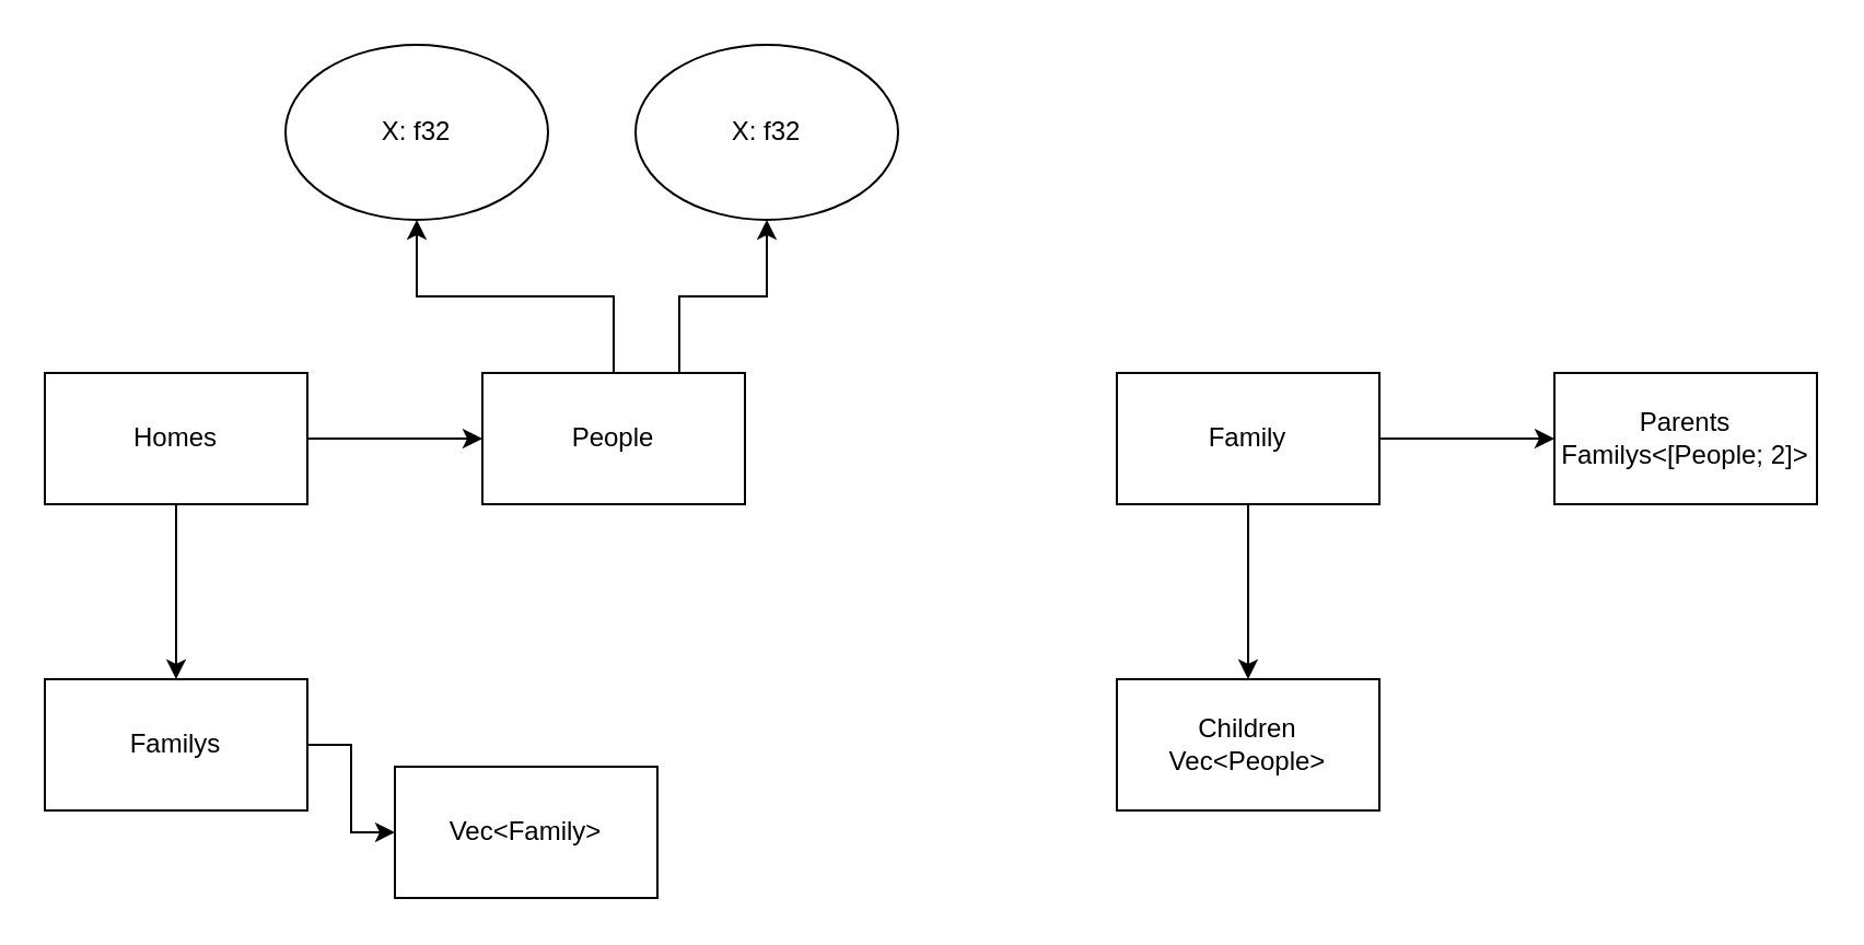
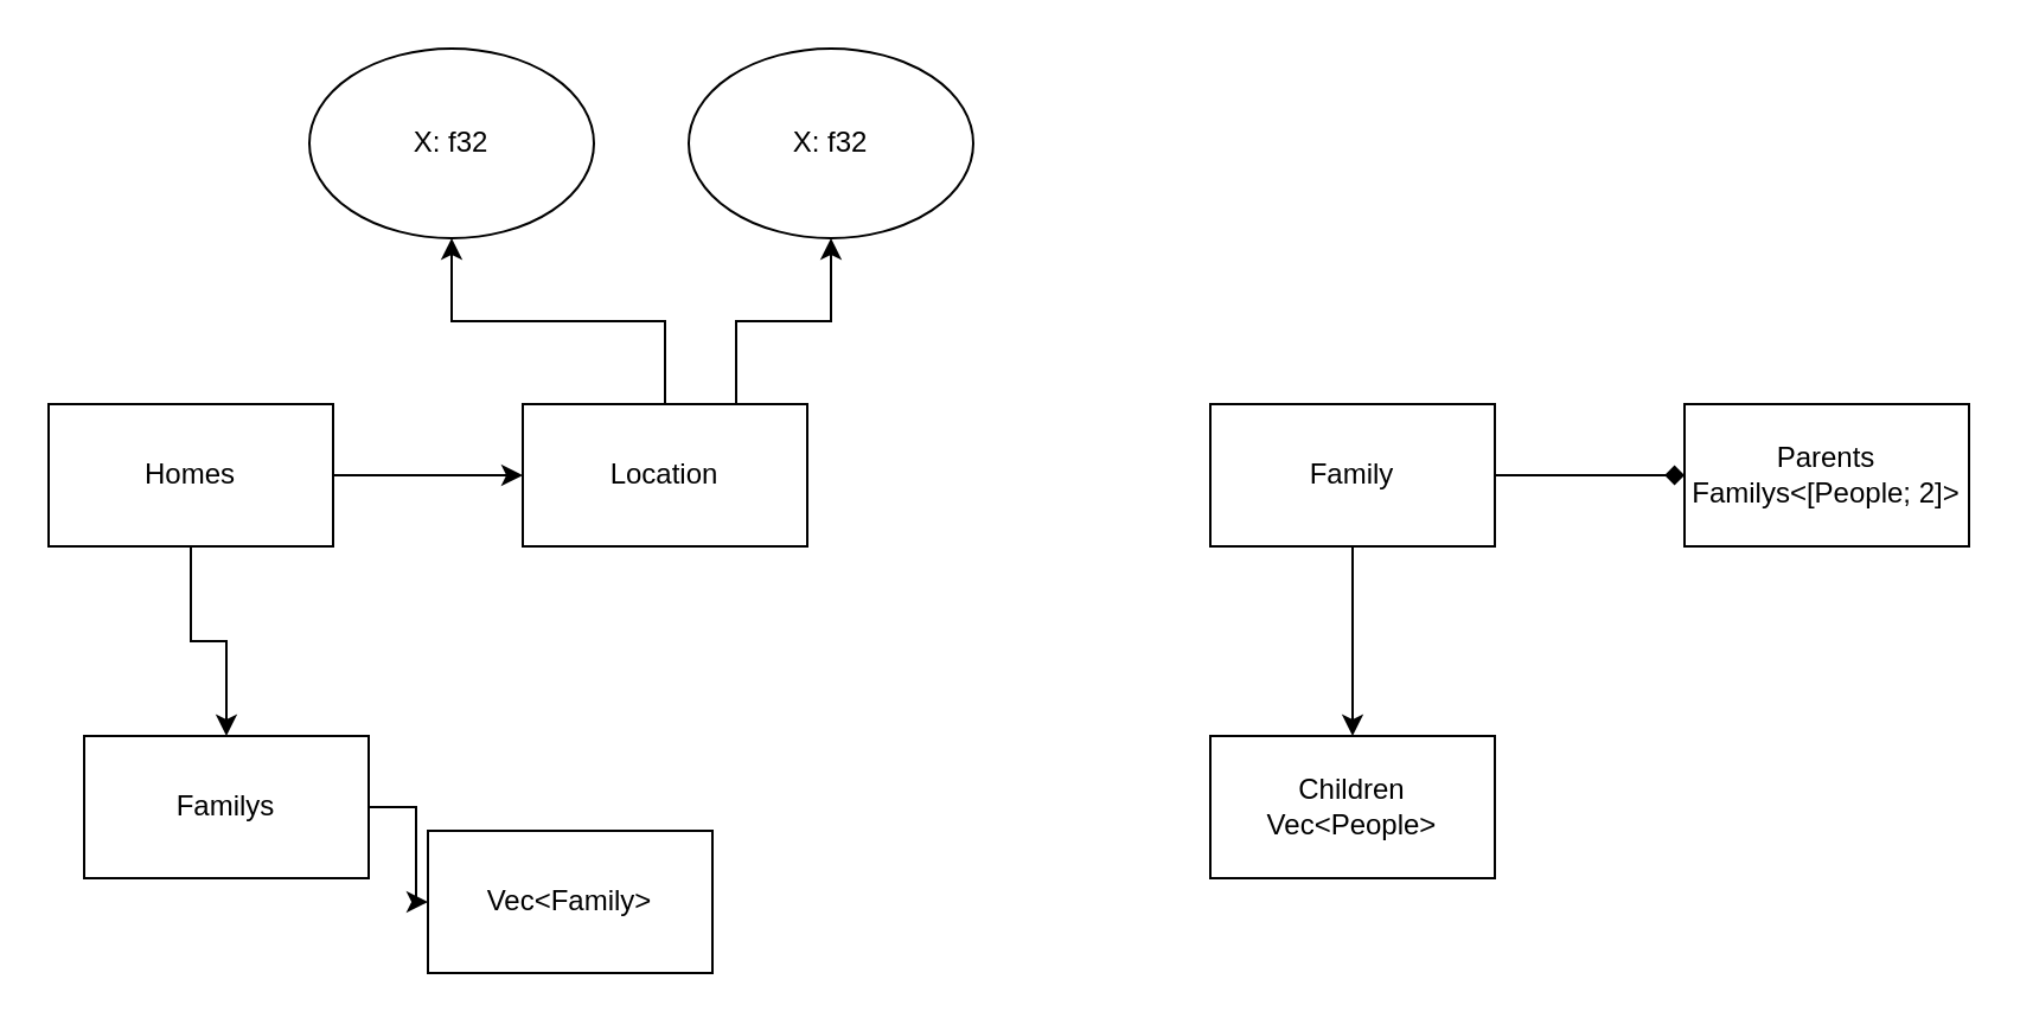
  <mxCell id="0" />
  <mxCell id="1" parent="0" />
  <mxCell id="2" value="" style="edgeStyle=orthogonalEdgeStyle;rounded=0;orthogonalLoop=1;jettySize=auto;html=1;" edge="1" parent="1" source="4" target="7"><mxGeometry relative="1" as="geometry" /></mxCell>
  <mxCell id="3" value="" style="edgeStyle=orthogonalEdgeStyle;rounded=0;orthogonalLoop=1;jettySize=auto;html=1;" edge="1" parent="1" source="4" target="11"><mxGeometry relative="1" as="geometry" /></mxCell>
  <mxCell id="4" value="Homes" style="rounded=0;whiteSpace=wrap;html=1;" vertex="1" parent="1"><mxGeometry x="20" y="170" width="120" height="60" as="geometry" /></mxCell>
  <mxCell id="5" value="" style="edgeStyle=orthogonalEdgeStyle;rounded=0;orthogonalLoop=1;jettySize=auto;html=1;" edge="1" parent="1" source="7" target="8"><mxGeometry relative="1" as="geometry" /></mxCell>
  <mxCell id="6" style="edgeStyle=orthogonalEdgeStyle;rounded=0;orthogonalLoop=1;jettySize=auto;html=1;exitX=0.75;exitY=0;exitDx=0;exitDy=0;entryX=0.5;entryY=1;entryDx=0;entryDy=0;" edge="1" parent="1" source="7" target="9"><mxGeometry relative="1" as="geometry" /></mxCell>
- <mxCell id="7" value="People" style="whiteSpace=wrap;html=1;rounded=0;" vertex="1" parent="1"><mxGeometry x="220" y="170" width="120" height="60" as="geometry" /></mxCell>
+ <mxCell id="7" value="Location" style="whiteSpace=wrap;html=1;rounded=0;" vertex="1" parent="1"><mxGeometry x="220" y="170" width="120" height="60" as="geometry" /></mxCell>
  <mxCell id="8" value="X: f32" style="ellipse;whiteSpace=wrap;html=1;rounded=0;" vertex="1" parent="1"><mxGeometry x="130" y="20" width="120" height="80" as="geometry" /></mxCell>
  <mxCell id="9" value="X: f32" style="ellipse;whiteSpace=wrap;html=1;rounded=0;" vertex="1" parent="1"><mxGeometry x="290" y="20" width="120" height="80" as="geometry" /></mxCell>
  <mxCell id="10" value="" style="edgeStyle=orthogonalEdgeStyle;rounded=0;orthogonalLoop=1;jettySize=auto;html=1;" edge="1" parent="1" source="11" target="12"><mxGeometry relative="1" as="geometry" /></mxCell>
- <mxCell id="11" value="Familys" style="whiteSpace=wrap;html=1;rounded=0;" vertex="1" parent="1"><mxGeometry x="20" y="310" width="120" height="60" as="geometry" /></mxCell>
+ <mxCell id="11" value="Familys" style="whiteSpace=wrap;html=1;rounded=0;" vertex="1" parent="1"><mxGeometry x="35" y="310" width="120" height="60" as="geometry" /></mxCell>
  <mxCell id="12" value="Vec&amp;lt;Family&amp;gt;" style="whiteSpace=wrap;html=1;rounded=0;" vertex="1" parent="1"><mxGeometry x="180" y="350" width="120" height="60" as="geometry" /></mxCell>
- <mxCell id="13" value="" style="edgeStyle=orthogonalEdgeStyle;rounded=0;orthogonalLoop=1;jettySize=auto;html=1;" edge="1" parent="1" source="15" target="16"><mxGeometry relative="1" as="geometry" /></mxCell>
+ <mxCell id="13" value="" style="edgeStyle=orthogonalEdgeStyle;rounded=0;orthogonalLoop=1;jettySize=auto;html=1;endArrow=diamond;" edge="1" parent="1" source="15" target="16"><mxGeometry relative="1" as="geometry" /></mxCell>
  <mxCell id="14" value="" style="edgeStyle=orthogonalEdgeStyle;rounded=0;orthogonalLoop=1;jettySize=auto;html=1;" edge="1" parent="1" source="15" target="17"><mxGeometry relative="1" as="geometry" /></mxCell>
  <mxCell id="15" value="Family" style="rounded=0;whiteSpace=wrap;html=1;" vertex="1" parent="1"><mxGeometry x="510" y="170" width="120" height="60" as="geometry" /></mxCell>
  <mxCell id="16" value="Parents Familys&amp;lt;[People; 2]&amp;gt;" style="whiteSpace=wrap;html=1;rounded=0;" vertex="1" parent="1"><mxGeometry x="710" y="170" width="120" height="60" as="geometry" /></mxCell>
  <mxCell id="17" value="Children Vec&amp;lt;People&amp;gt;" style="whiteSpace=wrap;html=1;rounded=0;" vertex="1" parent="1"><mxGeometry x="510" y="310" width="120" height="60" as="geometry" /></mxCell>
